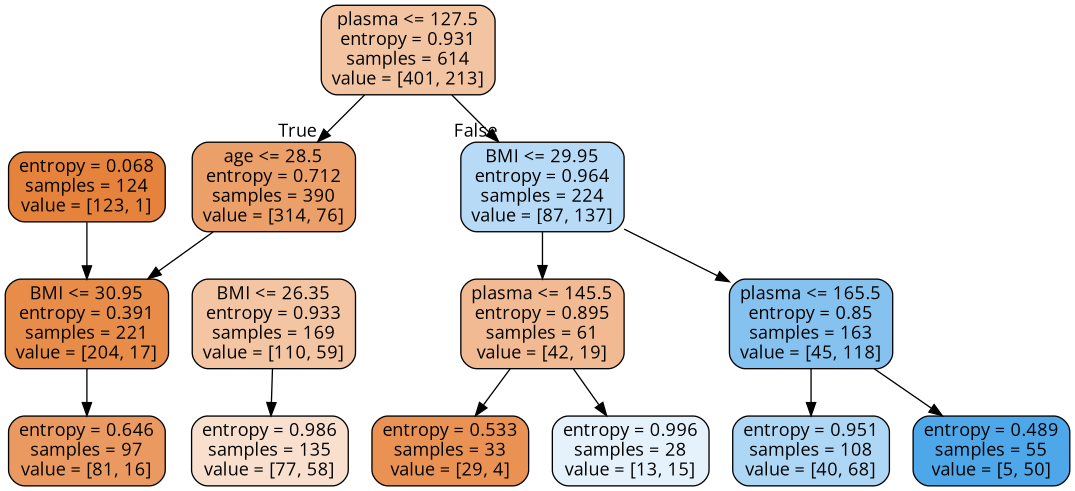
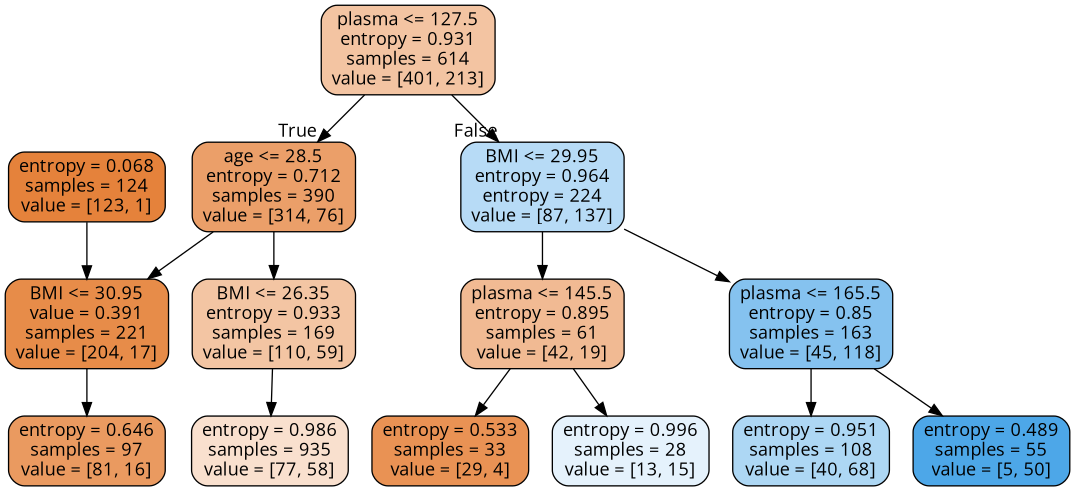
  digraph {
    fontname="Open Sans"
    node [color=black fontname="Open Sans" shape=box style="filled, rounded"]
    edge [fontname="Open Sans"]
    n1 [fillcolor="#f3c4a2" label="plasma <= 127.5\nentropy = 0.931\nsamples = 614\nvalue = [401, 213]"]
    n2 [fillcolor="#eb9f69" label="age <= 28.5\nentropy = 0.712\nsamples = 390\nvalue = [314, 76]"]
-   n3 [fillcolor="#b7dbf6" label="BMI <= 29.95\nentropy = 0.964\nsamples = 224\nvalue = [87, 137]"]
-   n4 [fillcolor="#e78c49" label="BMI <= 30.95\nentropy = 0.391\nsamples = 221\nvalue = [204, 17]"]
+   n3 [fillcolor="#b7dbf6" label="BMI <= 29.95\nentropy = 0.964\nentropy = 224\nvalue = [87, 137]"]
+   n4 [fillcolor="#e78c49" label="BMI <= 30.95\nvalue = 0.391\nsamples = 221\nvalue = [204, 17]"]
    n5 [fillcolor="#f3c5a3" label="BMI <= 26.35\nentropy = 0.933\nsamples = 169\nvalue = [110, 59]"]
    n6 [fillcolor="#f1ba93" label="plasma <= 145.5\nentropy = 0.895\nsamples = 61\nvalue = [42, 19]"]
    n7 [fillcolor="#85c2ef" label="plasma <= 165.5\nentropy = 0.85\nsamples = 163\nvalue = [45, 118]"]
    n8 [fillcolor="#ea9a60" label="entropy = 0.646\nsamples = 97\nvalue = [81, 16]"]
-   n9 [fillcolor="#f9e0ce" label="entropy = 0.986\nsamples = 135\nvalue = [77, 58]"]
+   n9 [fillcolor="#f9e0ce" label="entropy = 0.986\nsamples = 935\nvalue = [77, 58]"]
    n10 [fillcolor="#e5823b" label="entropy = 0.068\nsamples = 124\nvalue = [123, 1]"]
    n11 [fillcolor="#e99254" label="entropy = 0.533\nsamples = 33\nvalue = [29, 4]"]
    n12 [fillcolor="#e5f2fc" label="entropy = 0.996\nsamples = 28\nvalue = [13, 15]"]
    n13 [fillcolor="#add7f4" label="entropy = 0.951\nsamples = 108\nvalue = [40, 68]"]
    n14 [fillcolor="#4da7e8" label="entropy = 0.489\nsamples = 55\nvalue = [5, 50]"]
    n1 -> n2 [headlabel=True labelangle=45 labeldistance=2.5]
    n1 -> n3 [headlabel=False labelangle=-45 labeldistance=2.5]
    n2 -> n4
+   n2 -> n5
    n3 -> n6
    n3 -> n7
    n4 -> n8
    n5 -> n9
    n6 -> n11
    n6 -> n12
    n7 -> n13
    n7 -> n14
    n10 -> n4
  }
